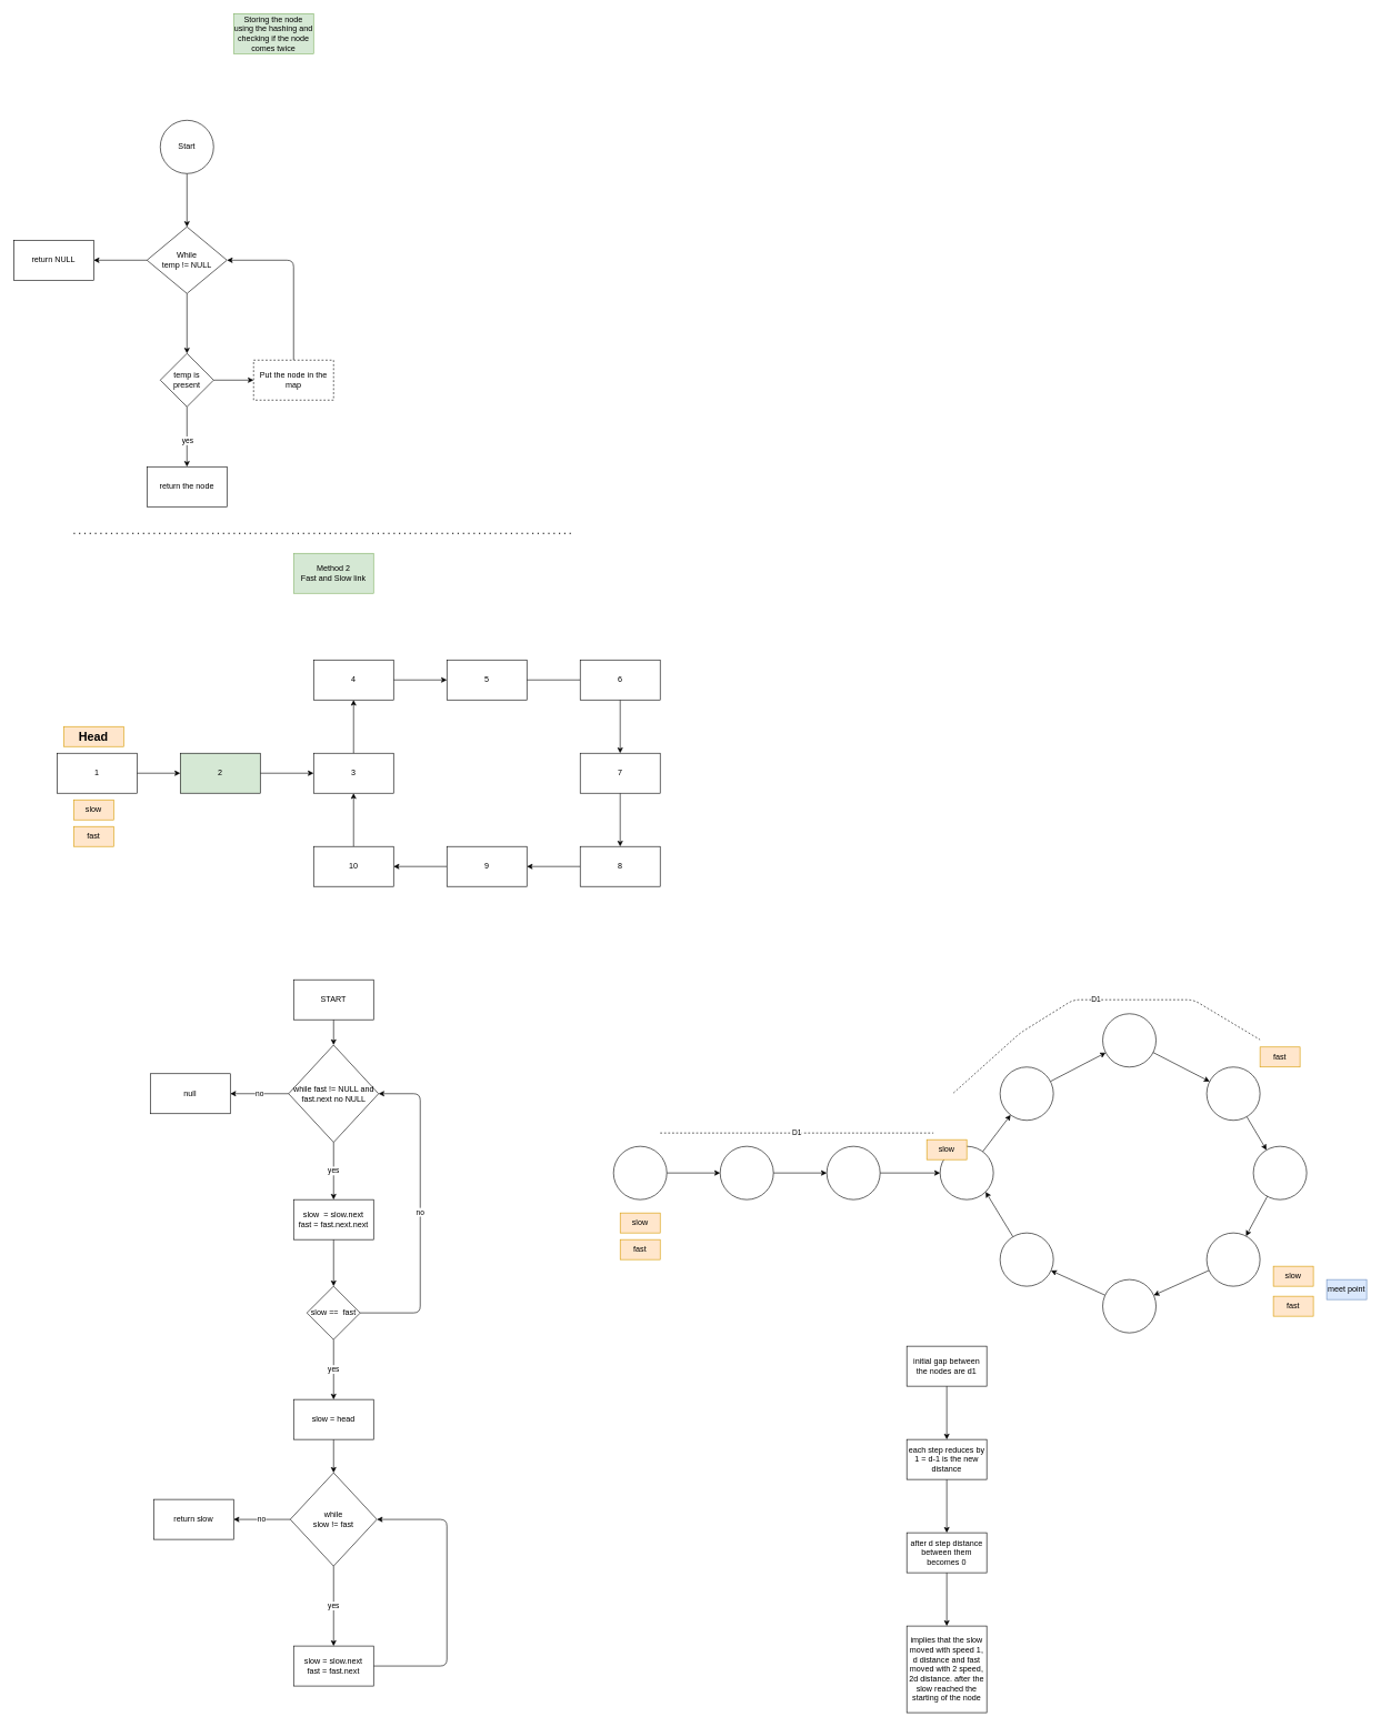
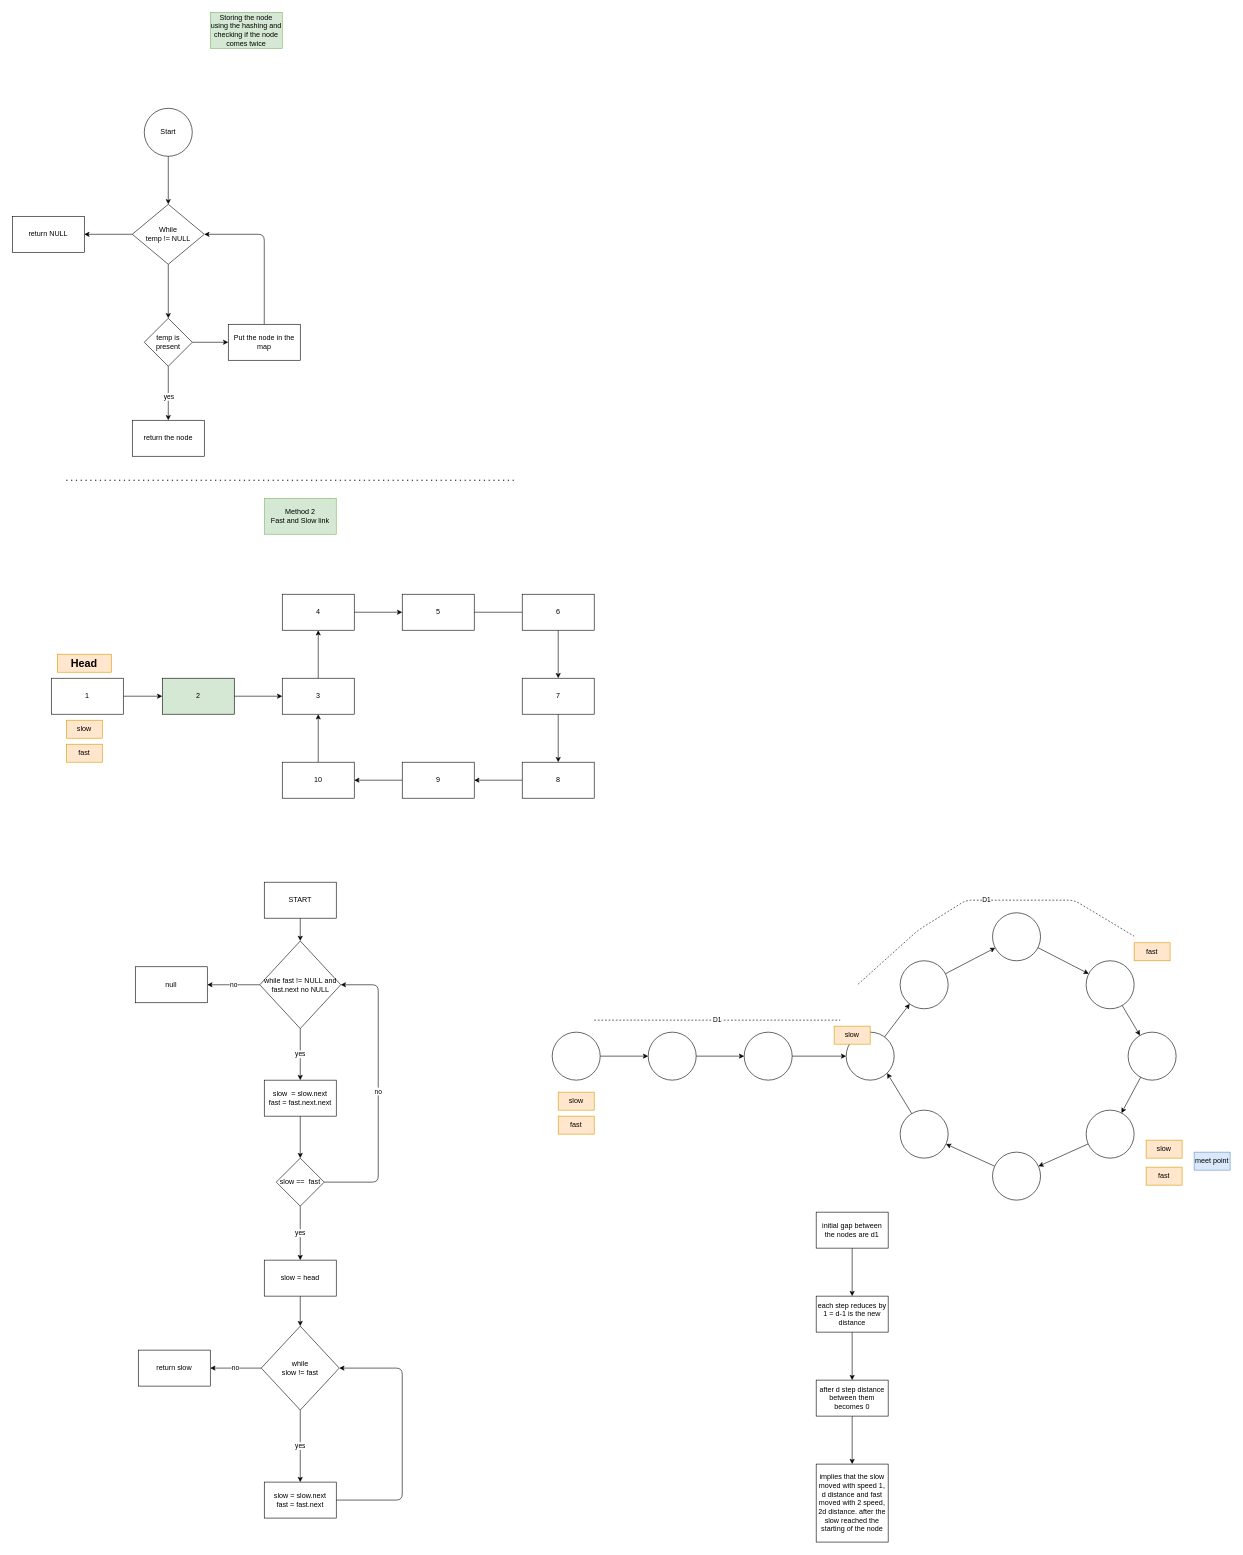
  <mxCell id="0" />
  <mxCell id="1" parent="0" />
  <mxCell id="2" value="Storing the node using the hashing and checking if the node comes twice" style="whiteSpace=wrap;html=1;fillColor=#d5e8d4;strokeColor=#82b366;" vertex="1" parent="1"><mxGeometry x="350" y="20" width="120" height="60" as="geometry" /></mxCell>
  <mxCell id="3" value="" style="edgeStyle=none;html=1;" edge="1" parent="1" source="4" target="7"><mxGeometry relative="1" as="geometry" /></mxCell>
  <mxCell id="4" value="Start" style="ellipse;whiteSpace=wrap;html=1;" vertex="1" parent="1"><mxGeometry x="240" y="180" width="80" height="80" as="geometry" /></mxCell>
  <mxCell id="5" value="" style="edgeStyle=none;html=1;" edge="1" parent="1" source="7" target="11"><mxGeometry relative="1" as="geometry" /></mxCell>
  <mxCell id="6" value="" style="edgeStyle=none;html=1;" edge="1" parent="1" source="7" target="13"><mxGeometry relative="1" as="geometry" /></mxCell>
  <mxCell id="7" value="While&lt;div&gt;temp != NULL&lt;/div&gt;" style="rhombus;whiteSpace=wrap;html=1;" vertex="1" parent="1"><mxGeometry x="220" y="340" width="120" height="100" as="geometry" /></mxCell>
  <mxCell id="8" value="" style="edgeStyle=none;html=1;" edge="1" parent="1" source="11" target="12"><mxGeometry relative="1" as="geometry" /></mxCell>
  <mxCell id="9" value="yes" style="edgeLabel;html=1;align=center;verticalAlign=middle;resizable=0;points=[];" vertex="1" connectable="0" parent="8"><mxGeometry x="0.107" relative="1" as="geometry"><mxPoint as="offset" /></mxGeometry></mxCell>
  <mxCell id="10" value="" style="edgeStyle=none;html=1;" edge="1" parent="1" source="11" target="15"><mxGeometry relative="1" as="geometry" /></mxCell>
  <mxCell id="11" value="temp is present" style="rhombus;whiteSpace=wrap;html=1;" vertex="1" parent="1"><mxGeometry x="240" y="530" width="80" height="80" as="geometry" /></mxCell>
  <mxCell id="12" value="return the node" style="whiteSpace=wrap;html=1;" vertex="1" parent="1"><mxGeometry x="220" y="700" width="120" height="60" as="geometry" /></mxCell>
  <mxCell id="13" value="return NULL" style="whiteSpace=wrap;html=1;" vertex="1" parent="1"><mxGeometry x="20" y="360" width="120" height="60" as="geometry" /></mxCell>
  <mxCell id="14" style="edgeStyle=none;html=1;entryX=1;entryY=0.5;entryDx=0;entryDy=0;" edge="1" parent="1" source="15" target="7"><mxGeometry relative="1" as="geometry"><Array as="points"><mxPoint x="440" y="390" /></Array></mxGeometry></mxCell>
- <mxCell id="15" value="Put the node in the map" style="whiteSpace=wrap;html=1;dashed=1;" vertex="1" parent="1"><mxGeometry x="380" y="540" width="120" height="60" as="geometry" /></mxCell>
+ <mxCell id="15" value="Put the node in the map" style="whiteSpace=wrap;html=1;" vertex="1" parent="1"><mxGeometry x="380" y="540" width="120" height="60" as="geometry" /></mxCell>
  <mxCell id="16" value="Method 2&lt;div&gt;Fast and Slow link&lt;/div&gt;" style="whiteSpace=wrap;html=1;fillColor=#d5e8d4;strokeColor=#82b366;" vertex="1" parent="1"><mxGeometry x="440" y="830" width="120" height="60" as="geometry" /></mxCell>
  <mxCell id="17" value="" style="endArrow=none;dashed=1;html=1;dashPattern=1 3;strokeWidth=2;" edge="1" parent="1"><mxGeometry width="50" height="50" relative="1" as="geometry"><mxPoint x="110" y="800" as="sourcePoint" /><mxPoint x="860" y="800" as="targetPoint" /></mxGeometry></mxCell>
  <mxCell id="18" value="" style="edgeStyle=none;html=1;" edge="1" parent="1" source="19" target="21"><mxGeometry relative="1" as="geometry" /></mxCell>
  <mxCell id="19" value="1" style="whiteSpace=wrap;html=1;" vertex="1" parent="1"><mxGeometry x="85" y="1130" width="120" height="60" as="geometry" /></mxCell>
  <mxCell id="20" value="" style="edgeStyle=none;html=1;" edge="1" parent="1" source="21" target="23"><mxGeometry relative="1" as="geometry" /></mxCell>
  <mxCell id="21" value="2" style="whiteSpace=wrap;html=1;fillColor=#d5e8d4;" vertex="1" parent="1"><mxGeometry x="270" y="1130" width="120" height="60" as="geometry" /></mxCell>
  <mxCell id="22" value="" style="edgeStyle=none;html=1;" edge="1" parent="1" source="23" target="25"><mxGeometry relative="1" as="geometry" /></mxCell>
  <mxCell id="23" value="3" style="whiteSpace=wrap;html=1;" vertex="1" parent="1"><mxGeometry x="470" y="1130" width="120" height="60" as="geometry" /></mxCell>
  <mxCell id="24" value="" style="edgeStyle=none;html=1;" edge="1" parent="1" source="25" target="27"><mxGeometry relative="1" as="geometry" /></mxCell>
  <mxCell id="25" value="4" style="whiteSpace=wrap;html=1;" vertex="1" parent="1"><mxGeometry x="470" y="990" width="120" height="60" as="geometry" /></mxCell>
  <mxCell id="26" value="" style="edgeStyle=none;html=1;endArrow=none;" edge="1" parent="1" source="27" target="29"><mxGeometry relative="1" as="geometry" /></mxCell>
  <mxCell id="27" value="5" style="whiteSpace=wrap;html=1;" vertex="1" parent="1"><mxGeometry x="670" y="990" width="120" height="60" as="geometry" /></mxCell>
  <mxCell id="28" value="" style="edgeStyle=none;html=1;" edge="1" parent="1" source="29" target="31"><mxGeometry relative="1" as="geometry" /></mxCell>
  <mxCell id="29" value="6" style="whiteSpace=wrap;html=1;" vertex="1" parent="1"><mxGeometry x="870" y="990" width="120" height="60" as="geometry" /></mxCell>
  <mxCell id="30" value="" style="edgeStyle=none;html=1;" edge="1" parent="1" source="31" target="33"><mxGeometry relative="1" as="geometry" /></mxCell>
  <mxCell id="31" value="7" style="whiteSpace=wrap;html=1;" vertex="1" parent="1"><mxGeometry x="870" y="1130" width="120" height="60" as="geometry" /></mxCell>
  <mxCell id="32" value="" style="edgeStyle=none;html=1;" edge="1" parent="1" source="33" target="35"><mxGeometry relative="1" as="geometry" /></mxCell>
  <mxCell id="33" value="8" style="whiteSpace=wrap;html=1;" vertex="1" parent="1"><mxGeometry x="870" y="1270" width="120" height="60" as="geometry" /></mxCell>
  <mxCell id="34" value="" style="edgeStyle=none;html=1;" edge="1" parent="1" source="35" target="37"><mxGeometry relative="1" as="geometry" /></mxCell>
  <mxCell id="35" value="9" style="whiteSpace=wrap;html=1;" vertex="1" parent="1"><mxGeometry x="670" y="1270" width="120" height="60" as="geometry" /></mxCell>
  <mxCell id="36" value="" style="edgeStyle=none;html=1;" edge="1" parent="1" source="37" target="23"><mxGeometry relative="1" as="geometry" /></mxCell>
  <mxCell id="37" value="10" style="whiteSpace=wrap;html=1;" vertex="1" parent="1"><mxGeometry x="470" y="1270" width="120" height="60" as="geometry" /></mxCell>
  <mxCell id="38" value="&lt;h1&gt;Head&lt;/h1&gt;" style="text;strokeColor=#d79b00;align=center;fillColor=#ffe6cc;html=1;verticalAlign=middle;whiteSpace=wrap;rounded=0;fontSize=9;" vertex="1" parent="1"><mxGeometry x="95" y="1090" width="90" height="30" as="geometry" /></mxCell>
  <mxCell id="39" value="slow" style="text;strokeColor=#d79b00;align=center;fillColor=#ffe6cc;html=1;verticalAlign=middle;whiteSpace=wrap;rounded=0;" vertex="1" parent="1"><mxGeometry x="110" y="1200" width="60" height="30" as="geometry" /></mxCell>
  <mxCell id="40" value="fast" style="text;strokeColor=#d79b00;align=center;fillColor=#ffe6cc;html=1;verticalAlign=middle;whiteSpace=wrap;rounded=0;" vertex="1" parent="1"><mxGeometry x="110" y="1240" width="60" height="30" as="geometry" /></mxCell>
  <mxCell id="41" value="" style="edgeStyle=none;html=1;" edge="1" parent="1" source="42" target="45"><mxGeometry relative="1" as="geometry" /></mxCell>
  <mxCell id="42" value="START" style="whiteSpace=wrap;html=1;" vertex="1" parent="1"><mxGeometry x="440" y="1470" width="120" height="60" as="geometry" /></mxCell>
  <mxCell id="43" value="yes" style="edgeStyle=none;html=1;" edge="1" parent="1" source="45" target="47"><mxGeometry relative="1" as="geometry" /></mxCell>
  <mxCell id="44" value="no" style="edgeStyle=none;html=1;" edge="1" parent="1" source="45" target="51"><mxGeometry relative="1" as="geometry" /></mxCell>
  <mxCell id="45" value="while fast != NULL and fast.next no NULL" style="rhombus;whiteSpace=wrap;html=1;" vertex="1" parent="1"><mxGeometry x="432.5" y="1568" width="135" height="146" as="geometry" /></mxCell>
  <mxCell id="46" value="" style="edgeStyle=none;html=1;" edge="1" parent="1" source="47" target="50"><mxGeometry relative="1" as="geometry" /></mxCell>
  <mxCell id="47" value="slow&amp;nbsp; = slow.next&lt;div&gt;fast = fast.next.next&lt;/div&gt;" style="whiteSpace=wrap;html=1;" vertex="1" parent="1"><mxGeometry x="440" y="1800" width="120" height="60" as="geometry" /></mxCell>
  <mxCell id="48" value="yes" style="edgeStyle=none;html=1;" edge="1" parent="1" source="50" target="53"><mxGeometry relative="1" as="geometry" /></mxCell>
  <mxCell id="49" value="no" style="edgeStyle=none;html=1;entryX=1;entryY=0.5;entryDx=0;entryDy=0;" edge="1" parent="1" source="50" target="45"><mxGeometry relative="1" as="geometry"><Array as="points"><mxPoint x="630" y="1970" /><mxPoint x="630" y="1641" /></Array></mxGeometry></mxCell>
  <mxCell id="50" value="slow ==&amp;nbsp; fast" style="rhombus;whiteSpace=wrap;html=1;" vertex="1" parent="1"><mxGeometry x="460" y="1930" width="80" height="80" as="geometry" /></mxCell>
  <mxCell id="51" value="null" style="whiteSpace=wrap;html=1;" vertex="1" parent="1"><mxGeometry x="225" y="1611" width="120" height="60" as="geometry" /></mxCell>
  <mxCell id="52" value="" style="edgeStyle=none;html=1;" edge="1" parent="1" source="53" target="56"><mxGeometry relative="1" as="geometry" /></mxCell>
  <mxCell id="53" value="slow = head" style="whiteSpace=wrap;html=1;" vertex="1" parent="1"><mxGeometry x="440" y="2100" width="120" height="60" as="geometry" /></mxCell>
  <mxCell id="54" value="yes" style="edgeStyle=none;html=1;" edge="1" parent="1" source="56" target="58"><mxGeometry relative="1" as="geometry" /></mxCell>
  <mxCell id="55" value="no" style="edgeStyle=none;html=1;" edge="1" parent="1" source="56" target="59"><mxGeometry relative="1" as="geometry" /></mxCell>
  <mxCell id="56" value="while&lt;div&gt;slow != fast&lt;/div&gt;" style="rhombus;whiteSpace=wrap;html=1;" vertex="1" parent="1"><mxGeometry x="435" y="2210" width="130" height="140" as="geometry" /></mxCell>
  <mxCell id="57" style="edgeStyle=none;html=1;entryX=1;entryY=0.5;entryDx=0;entryDy=0;" edge="1" parent="1" source="58" target="56"><mxGeometry relative="1" as="geometry"><Array as="points"><mxPoint x="670" y="2500" /><mxPoint x="670" y="2280" /></Array></mxGeometry></mxCell>
  <mxCell id="58" value="slow = slow.next&lt;div&gt;fast = fast.next&lt;/div&gt;" style="whiteSpace=wrap;html=1;" vertex="1" parent="1"><mxGeometry x="440" y="2470" width="120" height="60" as="geometry" /></mxCell>
  <mxCell id="59" value="return slow" style="whiteSpace=wrap;html=1;" vertex="1" parent="1"><mxGeometry x="230" y="2250" width="120" height="60" as="geometry" /></mxCell>
  <mxCell id="60" value="" style="edgeStyle=none;html=1;" edge="1" parent="1" source="61" target="63"><mxGeometry relative="1" as="geometry" /></mxCell>
  <mxCell id="61" value="" style="ellipse;whiteSpace=wrap;html=1;" vertex="1" parent="1"><mxGeometry x="920" y="1720" width="80" height="80" as="geometry" /></mxCell>
  <mxCell id="62" value="" style="edgeStyle=none;html=1;" edge="1" parent="1" source="63" target="65"><mxGeometry relative="1" as="geometry" /></mxCell>
  <mxCell id="63" value="" style="ellipse;whiteSpace=wrap;html=1;" vertex="1" parent="1"><mxGeometry x="1080" y="1720" width="80" height="80" as="geometry" /></mxCell>
  <mxCell id="64" value="" style="edgeStyle=none;html=1;" edge="1" parent="1" source="65" target="67"><mxGeometry relative="1" as="geometry" /></mxCell>
  <mxCell id="65" value="" style="ellipse;whiteSpace=wrap;html=1;" vertex="1" parent="1"><mxGeometry x="1240" y="1720" width="80" height="80" as="geometry" /></mxCell>
  <mxCell id="66" value="" style="edgeStyle=none;html=1;" edge="1" parent="1" source="67" target="69"><mxGeometry relative="1" as="geometry" /></mxCell>
  <mxCell id="67" value="" style="ellipse;whiteSpace=wrap;html=1;" vertex="1" parent="1"><mxGeometry x="1410" y="1720" width="80" height="80" as="geometry" /></mxCell>
  <mxCell id="68" value="" style="edgeStyle=none;html=1;" edge="1" parent="1" source="69" target="71"><mxGeometry relative="1" as="geometry" /></mxCell>
  <mxCell id="69" value="" style="ellipse;whiteSpace=wrap;html=1;" vertex="1" parent="1"><mxGeometry x="1500" y="1601" width="80" height="80" as="geometry" /></mxCell>
  <mxCell id="70" value="" style="edgeStyle=none;html=1;" edge="1" parent="1" source="71" target="73"><mxGeometry relative="1" as="geometry" /></mxCell>
  <mxCell id="71" value="" style="ellipse;whiteSpace=wrap;html=1;" vertex="1" parent="1"><mxGeometry x="1654" y="1521" width="80" height="80" as="geometry" /></mxCell>
  <mxCell id="72" value="" style="edgeStyle=none;html=1;" edge="1" parent="1" source="73" target="75"><mxGeometry relative="1" as="geometry" /></mxCell>
  <mxCell id="73" value="" style="ellipse;whiteSpace=wrap;html=1;" vertex="1" parent="1"><mxGeometry x="1810" y="1601" width="80" height="80" as="geometry" /></mxCell>
  <mxCell id="74" value="" style="edgeStyle=none;html=1;" edge="1" parent="1" source="75" target="77"><mxGeometry relative="1" as="geometry" /></mxCell>
  <mxCell id="75" value="" style="ellipse;whiteSpace=wrap;html=1;" vertex="1" parent="1"><mxGeometry x="1880" y="1720" width="80" height="80" as="geometry" /></mxCell>
  <mxCell id="76" value="" style="edgeStyle=none;html=1;" edge="1" parent="1" source="77" target="79"><mxGeometry relative="1" as="geometry" /></mxCell>
  <mxCell id="77" value="" style="ellipse;whiteSpace=wrap;html=1;" vertex="1" parent="1"><mxGeometry x="1810" y="1850" width="80" height="80" as="geometry" /></mxCell>
  <mxCell id="78" value="" style="edgeStyle=none;html=1;" edge="1" parent="1" source="79" target="81"><mxGeometry relative="1" as="geometry" /></mxCell>
  <mxCell id="79" value="" style="ellipse;whiteSpace=wrap;html=1;" vertex="1" parent="1"><mxGeometry x="1654" y="1920" width="80" height="80" as="geometry" /></mxCell>
  <mxCell id="80" style="edgeStyle=none;html=1;entryX=1;entryY=1;entryDx=0;entryDy=0;" edge="1" parent="1" source="81" target="67"><mxGeometry relative="1" as="geometry" /></mxCell>
  <mxCell id="81" value="" style="ellipse;whiteSpace=wrap;html=1;" vertex="1" parent="1"><mxGeometry x="1500" y="1850" width="80" height="80" as="geometry" /></mxCell>
  <mxCell id="82" value="slow" style="text;strokeColor=#d79b00;align=center;fillColor=#ffe6cc;html=1;verticalAlign=middle;whiteSpace=wrap;rounded=0;labelBackgroundColor=none;" vertex="1" parent="1"><mxGeometry x="930" y="1820" width="60" height="30" as="geometry" /></mxCell>
  <mxCell id="83" value="fast" style="text;strokeColor=#d79b00;align=center;fillColor=#ffe6cc;html=1;verticalAlign=middle;whiteSpace=wrap;rounded=0;" vertex="1" parent="1"><mxGeometry x="930" y="1860" width="60" height="30" as="geometry" /></mxCell>
  <mxCell id="84" value="slow" style="text;strokeColor=#d79b00;align=center;fillColor=#ffe6cc;html=1;verticalAlign=middle;whiteSpace=wrap;rounded=0;labelBackgroundColor=none;" vertex="1" parent="1"><mxGeometry x="1390" y="1710" width="60" height="30" as="geometry" /></mxCell>
  <mxCell id="85" value="fast" style="text;strokeColor=#d79b00;align=center;fillColor=#ffe6cc;html=1;verticalAlign=middle;whiteSpace=wrap;rounded=0;" vertex="1" parent="1"><mxGeometry x="1890" y="1571" width="60" height="30" as="geometry" /></mxCell>
  <mxCell id="86" value="D1" style="endArrow=none;dashed=1;html=1;" edge="1" parent="1"><mxGeometry width="50" height="50" relative="1" as="geometry"><mxPoint x="990" y="1700" as="sourcePoint" /><mxPoint x="1400" y="1700" as="targetPoint" /></mxGeometry></mxCell>
  <mxCell id="87" value="D1" style="endArrow=none;dashed=1;html=1;" edge="1" parent="1"><mxGeometry width="50" height="50" relative="1" as="geometry"><mxPoint x="1430" y="1640" as="sourcePoint" /><mxPoint x="1890" y="1560" as="targetPoint" /><Array as="points"><mxPoint x="1530" y="1550" /><mxPoint x="1610" y="1500" /><mxPoint x="1790" y="1500" /></Array></mxGeometry></mxCell>
  <mxCell id="88" value="slow" style="text;strokeColor=#d79b00;align=center;fillColor=#ffe6cc;html=1;verticalAlign=middle;whiteSpace=wrap;rounded=0;labelBackgroundColor=none;" vertex="1" parent="1"><mxGeometry x="1910" y="1900" width="60" height="30" as="geometry" /></mxCell>
  <mxCell id="89" value="fast" style="text;strokeColor=#d79b00;align=center;fillColor=#ffe6cc;html=1;verticalAlign=middle;whiteSpace=wrap;rounded=0;" vertex="1" parent="1"><mxGeometry x="1910" y="1945" width="60" height="30" as="geometry" /></mxCell>
  <mxCell id="90" value="meet point" style="text;strokeColor=#6c8ebf;align=center;fillColor=#dae8fc;html=1;verticalAlign=middle;whiteSpace=wrap;rounded=0;" vertex="1" parent="1"><mxGeometry x="1990" y="1920" width="60" height="30" as="geometry" /></mxCell>
  <mxCell id="91" value="" style="edgeStyle=none;html=1;" edge="1" parent="1" source="92" target="94"><mxGeometry relative="1" as="geometry" /></mxCell>
  <mxCell id="92" value="initial gap between the nodes are d1" style="whiteSpace=wrap;html=1;" vertex="1" parent="1"><mxGeometry x="1360" y="2020" width="120" height="60" as="geometry" /></mxCell>
  <mxCell id="93" value="" style="edgeStyle=none;html=1;" edge="1" parent="1" source="94" target="96"><mxGeometry relative="1" as="geometry" /></mxCell>
  <mxCell id="94" value="each step reduces by 1 = d-1 is the new distance" style="whiteSpace=wrap;html=1;" vertex="1" parent="1"><mxGeometry x="1360" y="2160" width="120" height="60" as="geometry" /></mxCell>
  <mxCell id="95" value="" style="edgeStyle=none;html=1;" edge="1" parent="1" source="96" target="97"><mxGeometry relative="1" as="geometry" /></mxCell>
  <mxCell id="96" value="after d step distance between them becomes 0" style="whiteSpace=wrap;html=1;" vertex="1" parent="1"><mxGeometry x="1360" y="2300" width="120" height="60" as="geometry" /></mxCell>
  <mxCell id="97" value="implies that the slow moved with speed 1, d distance and fast moved with 2 speed, 2d distance. after the slow reached the starting of the node" style="whiteSpace=wrap;html=1;" vertex="1" parent="1"><mxGeometry x="1360" y="2440" width="120" height="130" as="geometry" /></mxCell>
